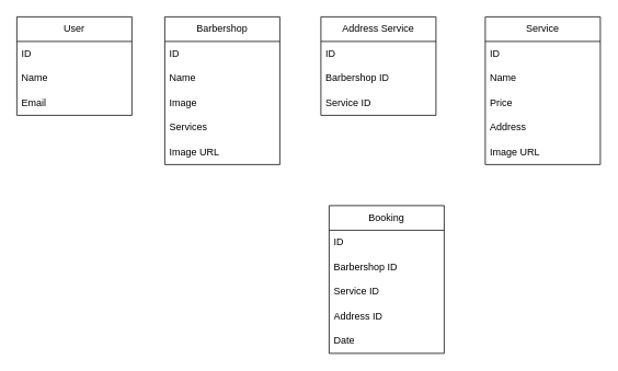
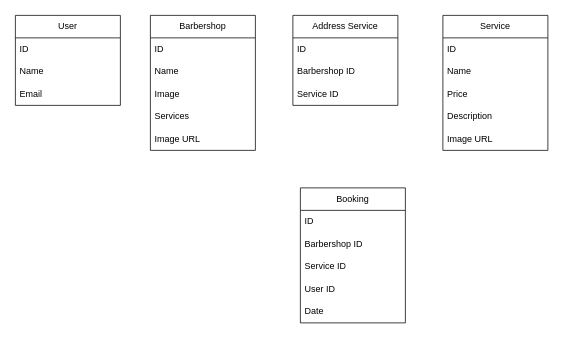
  <mxCell id="0" />
  <mxCell id="1" parent="0" />
  <mxCell id="2" value="&lt;font style=&quot;vertical-align: inherit;&quot;&gt;&lt;font style=&quot;vertical-align: inherit;&quot;&gt;User&lt;/font&gt;&lt;/font&gt;" style="swimlane;fontStyle=0;childLayout=stackLayout;horizontal=1;startSize=30;horizontalStack=0;resizeParent=1;resizeParentMax=0;resizeLast=0;collapsible=1;marginBottom=0;whiteSpace=wrap;html=1;" vertex="1" parent="1"><mxGeometry x="20" y="20" width="140" height="120" as="geometry" /></mxCell>
  <mxCell id="3" value="&lt;font style=&quot;vertical-align: inherit;&quot;&gt;&lt;font style=&quot;vertical-align: inherit;&quot;&gt;ID&lt;/font&gt;&lt;/font&gt;" style="text;strokeColor=none;fillColor=none;align=left;verticalAlign=middle;spacingLeft=4;spacingRight=4;overflow=hidden;points=[[0,0.5],[1,0.5]];portConstraint=eastwest;rotatable=0;whiteSpace=wrap;html=1;" vertex="1" parent="2"><mxGeometry y="30" width="140" height="30" as="geometry" /></mxCell>
  <mxCell id="4" value="&lt;font style=&quot;vertical-align: inherit;&quot;&gt;&lt;font style=&quot;vertical-align: inherit;&quot;&gt;Name&lt;/font&gt;&lt;/font&gt;" style="text;strokeColor=none;fillColor=none;align=left;verticalAlign=middle;spacingLeft=4;spacingRight=4;overflow=hidden;points=[[0,0.5],[1,0.5]];portConstraint=eastwest;rotatable=0;whiteSpace=wrap;html=1;" vertex="1" parent="2"><mxGeometry y="60" width="140" height="30" as="geometry" /></mxCell>
  <mxCell id="5" value="&lt;font style=&quot;vertical-align: inherit;&quot;&gt;&lt;font style=&quot;vertical-align: inherit;&quot;&gt;Email&lt;/font&gt;&lt;/font&gt;" style="text;strokeColor=none;fillColor=none;align=left;verticalAlign=middle;spacingLeft=4;spacingRight=4;overflow=hidden;points=[[0,0.5],[1,0.5]];portConstraint=eastwest;rotatable=0;whiteSpace=wrap;html=1;" vertex="1" parent="2"><mxGeometry y="90" width="140" height="30" as="geometry" /></mxCell>
  <mxCell id="6" value="&lt;font style=&quot;vertical-align: inherit;&quot;&gt;&lt;font style=&quot;vertical-align: inherit;&quot;&gt;&lt;font style=&quot;vertical-align: inherit;&quot;&gt;&lt;font style=&quot;vertical-align: inherit;&quot;&gt;Barbershop&lt;/font&gt;&lt;/font&gt;&lt;/font&gt;&lt;/font&gt;" style="swimlane;fontStyle=0;childLayout=stackLayout;horizontal=1;startSize=30;horizontalStack=0;resizeParent=1;resizeParentMax=0;resizeLast=0;collapsible=1;marginBottom=0;whiteSpace=wrap;html=1;" vertex="1" parent="1"><mxGeometry x="200" y="20" width="140" height="180" as="geometry" /></mxCell>
  <mxCell id="7" value="&lt;font style=&quot;vertical-align: inherit;&quot;&gt;&lt;font style=&quot;vertical-align: inherit;&quot;&gt;ID&lt;/font&gt;&lt;/font&gt;" style="text;strokeColor=none;fillColor=none;align=left;verticalAlign=middle;spacingLeft=4;spacingRight=4;overflow=hidden;points=[[0,0.5],[1,0.5]];portConstraint=eastwest;rotatable=0;whiteSpace=wrap;html=1;" vertex="1" parent="6"><mxGeometry y="30" width="140" height="30" as="geometry" /></mxCell>
  <mxCell id="8" value="&lt;font style=&quot;vertical-align: inherit;&quot;&gt;&lt;font style=&quot;vertical-align: inherit;&quot;&gt;Name&lt;/font&gt;&lt;/font&gt;" style="text;strokeColor=none;fillColor=none;align=left;verticalAlign=middle;spacingLeft=4;spacingRight=4;overflow=hidden;points=[[0,0.5],[1,0.5]];portConstraint=eastwest;rotatable=0;whiteSpace=wrap;html=1;" vertex="1" parent="6"><mxGeometry y="60" width="140" height="30" as="geometry" /></mxCell>
  <mxCell id="9" value="&lt;font style=&quot;vertical-align: inherit;&quot;&gt;&lt;font style=&quot;vertical-align: inherit;&quot;&gt;&lt;font style=&quot;vertical-align: inherit;&quot;&gt;&lt;font style=&quot;vertical-align: inherit;&quot;&gt;Image&lt;/font&gt;&lt;/font&gt;&lt;/font&gt;&lt;/font&gt;" style="text;strokeColor=none;fillColor=none;align=left;verticalAlign=middle;spacingLeft=4;spacingRight=4;overflow=hidden;points=[[0,0.5],[1,0.5]];portConstraint=eastwest;rotatable=0;whiteSpace=wrap;html=1;" vertex="1" parent="6"><mxGeometry y="90" width="140" height="30" as="geometry" /></mxCell>
  <mxCell id="10" value="&lt;font style=&quot;vertical-align: inherit;&quot;&gt;&lt;font style=&quot;vertical-align: inherit;&quot;&gt;&lt;font style=&quot;vertical-align: inherit;&quot;&gt;&lt;font style=&quot;vertical-align: inherit;&quot;&gt;Services&lt;/font&gt;&lt;/font&gt;&lt;/font&gt;&lt;/font&gt;" style="text;strokeColor=none;fillColor=none;align=left;verticalAlign=middle;spacingLeft=4;spacingRight=4;overflow=hidden;points=[[0,0.5],[1,0.5]];portConstraint=eastwest;rotatable=0;whiteSpace=wrap;html=1;" vertex="1" parent="6"><mxGeometry y="120" width="140" height="30" as="geometry" /></mxCell>
  <mxCell id="11" value="&lt;font style=&quot;vertical-align: inherit;&quot;&gt;&lt;font style=&quot;vertical-align: inherit;&quot;&gt;&lt;font style=&quot;vertical-align: inherit;&quot;&gt;&lt;font style=&quot;vertical-align: inherit;&quot;&gt;&lt;font style=&quot;vertical-align: inherit;&quot;&gt;&lt;font style=&quot;vertical-align: inherit;&quot;&gt;Image URL&lt;/font&gt;&lt;/font&gt;&lt;/font&gt;&lt;/font&gt;&lt;/font&gt;&lt;/font&gt;" style="text;strokeColor=none;fillColor=none;align=left;verticalAlign=middle;spacingLeft=4;spacingRight=4;overflow=hidden;points=[[0,0.5],[1,0.5]];portConstraint=eastwest;rotatable=0;whiteSpace=wrap;html=1;" vertex="1" parent="6"><mxGeometry y="150" width="140" height="30" as="geometry" /></mxCell>
  <mxCell id="12" value="&lt;font style=&quot;vertical-align: inherit;&quot;&gt;&lt;font style=&quot;vertical-align: inherit;&quot;&gt;&lt;font style=&quot;vertical-align: inherit;&quot;&gt;&lt;font style=&quot;vertical-align: inherit;&quot;&gt;&lt;font style=&quot;vertical-align: inherit;&quot;&gt;&lt;font style=&quot;vertical-align: inherit;&quot;&gt;Service&lt;/font&gt;&lt;/font&gt;&lt;/font&gt;&lt;/font&gt;&lt;/font&gt;&lt;/font&gt;" style="swimlane;fontStyle=0;childLayout=stackLayout;horizontal=1;startSize=30;horizontalStack=0;resizeParent=1;resizeParentMax=0;resizeLast=0;collapsible=1;marginBottom=0;whiteSpace=wrap;html=1;" vertex="1" parent="1"><mxGeometry x="590" y="20" width="140" height="180" as="geometry" /></mxCell>
  <mxCell id="13" value="&lt;font style=&quot;vertical-align: inherit;&quot;&gt;&lt;font style=&quot;vertical-align: inherit;&quot;&gt;ID&lt;/font&gt;&lt;/font&gt;" style="text;strokeColor=none;fillColor=none;align=left;verticalAlign=middle;spacingLeft=4;spacingRight=4;overflow=hidden;points=[[0,0.5],[1,0.5]];portConstraint=eastwest;rotatable=0;whiteSpace=wrap;html=1;" vertex="1" parent="12"><mxGeometry y="30" width="140" height="30" as="geometry" /></mxCell>
  <mxCell id="14" value="&lt;font style=&quot;vertical-align: inherit;&quot;&gt;&lt;font style=&quot;vertical-align: inherit;&quot;&gt;Name&lt;/font&gt;&lt;/font&gt;" style="text;strokeColor=none;fillColor=none;align=left;verticalAlign=middle;spacingLeft=4;spacingRight=4;overflow=hidden;points=[[0,0.5],[1,0.5]];portConstraint=eastwest;rotatable=0;whiteSpace=wrap;html=1;" vertex="1" parent="12"><mxGeometry y="60" width="140" height="30" as="geometry" /></mxCell>
  <mxCell id="15" value="&lt;font style=&quot;vertical-align: inherit;&quot;&gt;&lt;font style=&quot;vertical-align: inherit;&quot;&gt;Price&lt;/font&gt;&lt;/font&gt;" style="text;strokeColor=none;fillColor=none;align=left;verticalAlign=middle;spacingLeft=4;spacingRight=4;overflow=hidden;points=[[0,0.5],[1,0.5]];portConstraint=eastwest;rotatable=0;whiteSpace=wrap;html=1;" vertex="1" parent="12"><mxGeometry y="90" width="140" height="30" as="geometry" /></mxCell>
- <mxCell id="16" value="&lt;font style=&quot;vertical-align: inherit;&quot;&gt;&lt;font style=&quot;vertical-align: inherit;&quot;&gt;&lt;font style=&quot;vertical-align: inherit;&quot;&gt;&lt;font style=&quot;vertical-align: inherit;&quot;&gt;Address&lt;/font&gt;&lt;/font&gt;&lt;/font&gt;&lt;/font&gt;" style="text;strokeColor=none;fillColor=none;align=left;verticalAlign=middle;spacingLeft=4;spacingRight=4;overflow=hidden;points=[[0,0.5],[1,0.5]];portConstraint=eastwest;rotatable=0;whiteSpace=wrap;html=1;" vertex="1" parent="12"><mxGeometry y="120" width="140" height="30" as="geometry" /></mxCell>
+ <mxCell id="16" value="&lt;font style=&quot;vertical-align: inherit;&quot;&gt;&lt;font style=&quot;vertical-align: inherit;&quot;&gt;&lt;font style=&quot;vertical-align: inherit;&quot;&gt;&lt;font style=&quot;vertical-align: inherit;&quot;&gt;Description&lt;/font&gt;&lt;/font&gt;&lt;/font&gt;&lt;/font&gt;" style="text;strokeColor=none;fillColor=none;align=left;verticalAlign=middle;spacingLeft=4;spacingRight=4;overflow=hidden;points=[[0,0.5],[1,0.5]];portConstraint=eastwest;rotatable=0;whiteSpace=wrap;html=1;" vertex="1" parent="12"><mxGeometry y="120" width="140" height="30" as="geometry" /></mxCell>
  <mxCell id="17" value="&lt;font style=&quot;vertical-align: inherit;&quot;&gt;&lt;font style=&quot;vertical-align: inherit;&quot;&gt;&lt;font style=&quot;vertical-align: inherit;&quot;&gt;&lt;font style=&quot;vertical-align: inherit;&quot;&gt;Image URL&lt;/font&gt;&lt;/font&gt;&lt;/font&gt;&lt;/font&gt;" style="text;strokeColor=none;fillColor=none;align=left;verticalAlign=middle;spacingLeft=4;spacingRight=4;overflow=hidden;points=[[0,0.5],[1,0.5]];portConstraint=eastwest;rotatable=0;whiteSpace=wrap;html=1;" vertex="1" parent="12"><mxGeometry y="150" width="140" height="30" as="geometry" /></mxCell>
  <mxCell id="18" value="&lt;font style=&quot;vertical-align: inherit;&quot;&gt;&lt;font style=&quot;vertical-align: inherit;&quot;&gt;Booking&lt;/font&gt;&lt;/font&gt;" style="swimlane;fontStyle=0;childLayout=stackLayout;horizontal=1;startSize=30;horizontalStack=0;resizeParent=1;resizeParentMax=0;resizeLast=0;collapsible=1;marginBottom=0;whiteSpace=wrap;html=1;" vertex="1" parent="1"><mxGeometry x="400" y="250" width="140" height="180" as="geometry" /></mxCell>
  <mxCell id="19" value="&lt;font style=&quot;vertical-align: inherit;&quot;&gt;&lt;font style=&quot;vertical-align: inherit;&quot;&gt;ID&lt;/font&gt;&lt;/font&gt;" style="text;strokeColor=none;fillColor=none;align=left;verticalAlign=middle;spacingLeft=4;spacingRight=4;overflow=hidden;points=[[0,0.5],[1,0.5]];portConstraint=eastwest;rotatable=0;whiteSpace=wrap;html=1;" vertex="1" parent="18"><mxGeometry y="30" width="140" height="30" as="geometry" /></mxCell>
  <mxCell id="20" value="&lt;font style=&quot;vertical-align: inherit;&quot;&gt;&lt;font style=&quot;vertical-align: inherit;&quot;&gt;&lt;font style=&quot;vertical-align: inherit;&quot;&gt;&lt;font style=&quot;vertical-align: inherit;&quot;&gt;Barbershop ID&lt;/font&gt;&lt;/font&gt;&lt;/font&gt;&lt;/font&gt;" style="text;strokeColor=none;fillColor=none;align=left;verticalAlign=middle;spacingLeft=4;spacingRight=4;overflow=hidden;points=[[0,0.5],[1,0.5]];portConstraint=eastwest;rotatable=0;whiteSpace=wrap;html=1;" vertex="1" parent="18"><mxGeometry y="60" width="140" height="30" as="geometry" /></mxCell>
  <mxCell id="21" value="&lt;font style=&quot;vertical-align: inherit;&quot;&gt;&lt;font style=&quot;vertical-align: inherit;&quot;&gt;&lt;font style=&quot;vertical-align: inherit;&quot;&gt;&lt;font style=&quot;vertical-align: inherit;&quot;&gt;Service ID&lt;/font&gt;&lt;/font&gt;&lt;/font&gt;&lt;/font&gt;" style="text;strokeColor=none;fillColor=none;align=left;verticalAlign=middle;spacingLeft=4;spacingRight=4;overflow=hidden;points=[[0,0.5],[1,0.5]];portConstraint=eastwest;rotatable=0;whiteSpace=wrap;html=1;" vertex="1" parent="18"><mxGeometry y="90" width="140" height="30" as="geometry" /></mxCell>
- <mxCell id="22" value="&lt;font style=&quot;vertical-align: inherit;&quot;&gt;&lt;font style=&quot;vertical-align: inherit;&quot;&gt;&lt;font style=&quot;vertical-align: inherit;&quot;&gt;&lt;font style=&quot;vertical-align: inherit;&quot;&gt;Address ID&lt;/font&gt;&lt;/font&gt;&lt;/font&gt;&lt;/font&gt;" style="text;strokeColor=none;fillColor=none;align=left;verticalAlign=middle;spacingLeft=4;spacingRight=4;overflow=hidden;points=[[0,0.5],[1,0.5]];portConstraint=eastwest;rotatable=0;whiteSpace=wrap;html=1;" vertex="1" parent="18"><mxGeometry y="120" width="140" height="30" as="geometry" /></mxCell>
+ <mxCell id="22" value="&lt;font style=&quot;vertical-align: inherit;&quot;&gt;&lt;font style=&quot;vertical-align: inherit;&quot;&gt;&lt;font style=&quot;vertical-align: inherit;&quot;&gt;&lt;font style=&quot;vertical-align: inherit;&quot;&gt;User ID&lt;/font&gt;&lt;/font&gt;&lt;/font&gt;&lt;/font&gt;" style="text;strokeColor=none;fillColor=none;align=left;verticalAlign=middle;spacingLeft=4;spacingRight=4;overflow=hidden;points=[[0,0.5],[1,0.5]];portConstraint=eastwest;rotatable=0;whiteSpace=wrap;html=1;" vertex="1" parent="18"><mxGeometry y="120" width="140" height="30" as="geometry" /></mxCell>
  <mxCell id="23" value="&lt;font style=&quot;vertical-align: inherit;&quot;&gt;&lt;font style=&quot;vertical-align: inherit;&quot;&gt;Date&lt;/font&gt;&lt;/font&gt;" style="text;strokeColor=none;fillColor=none;align=left;verticalAlign=middle;spacingLeft=4;spacingRight=4;overflow=hidden;points=[[0,0.5],[1,0.5]];portConstraint=eastwest;rotatable=0;whiteSpace=wrap;html=1;" vertex="1" parent="18"><mxGeometry y="150" width="140" height="30" as="geometry" /></mxCell>
  <mxCell id="24" value="&lt;font style=&quot;vertical-align: inherit;&quot;&gt;&lt;font style=&quot;vertical-align: inherit;&quot;&gt;&lt;font style=&quot;vertical-align: inherit;&quot;&gt;&lt;font style=&quot;vertical-align: inherit;&quot;&gt;&lt;font style=&quot;vertical-align: inherit;&quot;&gt;&lt;font style=&quot;vertical-align: inherit;&quot;&gt;Address Service&lt;/font&gt;&lt;/font&gt;&lt;/font&gt;&lt;/font&gt;&lt;/font&gt;&lt;/font&gt;" style="swimlane;fontStyle=0;childLayout=stackLayout;horizontal=1;startSize=30;horizontalStack=0;resizeParent=1;resizeParentMax=0;resizeLast=0;collapsible=1;marginBottom=0;whiteSpace=wrap;html=1;" vertex="1" parent="1"><mxGeometry x="390" y="20" width="140" height="120" as="geometry" /></mxCell>
  <mxCell id="25" value="&lt;font style=&quot;vertical-align: inherit;&quot;&gt;&lt;font style=&quot;vertical-align: inherit;&quot;&gt;ID&lt;/font&gt;&lt;/font&gt;" style="text;strokeColor=none;fillColor=none;align=left;verticalAlign=middle;spacingLeft=4;spacingRight=4;overflow=hidden;points=[[0,0.5],[1,0.5]];portConstraint=eastwest;rotatable=0;whiteSpace=wrap;html=1;" vertex="1" parent="24"><mxGeometry y="30" width="140" height="30" as="geometry" /></mxCell>
  <mxCell id="26" value="&lt;font style=&quot;vertical-align: inherit;&quot;&gt;&lt;font style=&quot;vertical-align: inherit;&quot;&gt;Barbershop ID&lt;/font&gt;&lt;/font&gt;" style="text;strokeColor=none;fillColor=none;align=left;verticalAlign=middle;spacingLeft=4;spacingRight=4;overflow=hidden;points=[[0,0.5],[1,0.5]];portConstraint=eastwest;rotatable=0;whiteSpace=wrap;html=1;" vertex="1" parent="24"><mxGeometry y="60" width="140" height="30" as="geometry" /></mxCell>
  <mxCell id="27" value="&lt;font style=&quot;vertical-align: inherit;&quot;&gt;&lt;font style=&quot;vertical-align: inherit;&quot;&gt;Service ID&lt;/font&gt;&lt;/font&gt;" style="text;strokeColor=none;fillColor=none;align=left;verticalAlign=middle;spacingLeft=4;spacingRight=4;overflow=hidden;points=[[0,0.5],[1,0.5]];portConstraint=eastwest;rotatable=0;whiteSpace=wrap;html=1;" vertex="1" parent="24"><mxGeometry y="90" width="140" height="30" as="geometry" /></mxCell>
